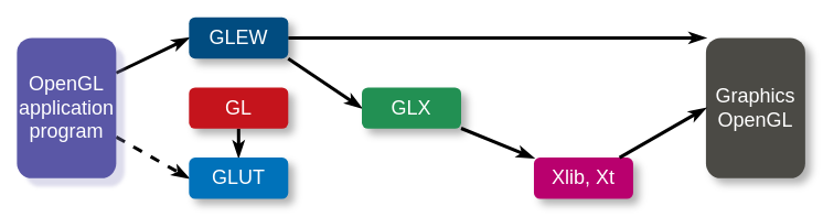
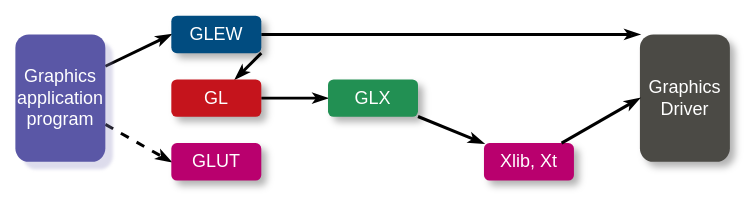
  <mxCell id="0" />
  <mxCell id="1" parent="0" />
  <mxCell id="2" style="edgeStyle=none;curved=1;rounded=0;orthogonalLoop=1;jettySize=auto;html=1;entryX=0;entryY=0.5;entryDx=0;entryDy=0;fontSize=24;startSize=8;endSize=8;exitX=1;exitY=0.706;exitDx=0;exitDy=0;exitPerimeter=0;strokeWidth=4;sourcePerimeterSpacing=0;fontColor=#FFFFFF;endArrow=classicThin;endFill=0;dashed=1;" edge="1" parent="1" source="15" target="9"><mxGeometry relative="1" as="geometry"><mxPoint x="158" y="192.086" as="sourcePoint" /></mxGeometry></mxCell>
  <mxCell id="3" style="edgeStyle=none;curved=1;rounded=0;orthogonalLoop=1;jettySize=auto;html=1;entryX=0;entryY=0.5;entryDx=0;entryDy=0;fontSize=24;startSize=8;endSize=8;exitX=1;exitY=0.25;exitDx=0;exitDy=0;strokeWidth=4;sourcePerimeterSpacing=0;fontColor=#FFFFFF;endArrow=classicThin;endFill=0;" edge="1" parent="1" source="15" target="6"><mxGeometry relative="1" as="geometry"><mxPoint x="158" y="76.929" as="sourcePoint" /></mxGeometry></mxCell>
- <mxCell id="4" style="edgeStyle=none;curved=1;rounded=0;orthogonalLoop=1;jettySize=auto;html=1;entryX=0;entryY=0.5;entryDx=0;entryDy=0;fontSize=24;startSize=8;endSize=8;exitX=1;exitY=1;exitDx=0;exitDy=0;strokeWidth=4;sourcePerimeterSpacing=0;fontColor=#FFFFFF;endArrow=classicThin;endFill=0;" edge="1" parent="1" source="6" target="11"><mxGeometry relative="1" as="geometry" /></mxCell>
+ <mxCell id="4" style="edgeStyle=none;curved=1;rounded=0;orthogonalLoop=1;jettySize=auto;html=1;fontSize=24;startSize=8;endSize=8;exitX=1;exitY=1;exitDx=0;exitDy=0;strokeWidth=4;sourcePerimeterSpacing=0;fontColor=#FFFFFF;endArrow=classicThin;endFill=0;" edge="1" parent="1" source="6" target="8"><mxGeometry relative="1" as="geometry" /></mxCell>
  <mxCell id="5" style="edgeStyle=none;curved=1;rounded=0;orthogonalLoop=1;jettySize=auto;html=1;fontSize=24;startSize=8;endSize=8;entryX=0;entryY=0;entryDx=0;entryDy=0;strokeWidth=4;sourcePerimeterSpacing=0;fontColor=#FFFFFF;endArrow=classicThin;endFill=0;" edge="1" parent="1" source="6" target="13"><mxGeometry relative="1" as="geometry"><mxPoint x="899" y="49" as="targetPoint" /></mxGeometry></mxCell>
  <mxCell id="6" value="GLEW" style="rounded=1;whiteSpace=wrap;html=1;fontSize=24;strokeWidth=1;fillColor=#014c80;fontColor=#FFFFFF;strokeColor=none;shadow=1;shadowOpacity=30;shadowOffsetX=7;shadowOffsetY=7;shadowBlur=5;" vertex="1" parent="1"><mxGeometry x="228" y="20" width="120" height="50" as="geometry" /></mxCell>
- <mxCell id="7" style="edgeStyle=none;curved=1;rounded=0;orthogonalLoop=1;jettySize=auto;html=1;fontSize=24;startSize=8;endSize=8;strokeWidth=4;sourcePerimeterSpacing=0;fontColor=#FFFFFF;endArrow=classicThin;endFill=0;" edge="1" parent="1" source="8" target="9"><mxGeometry relative="1" as="geometry" /></mxCell>
+ <mxCell id="7" style="edgeStyle=none;curved=1;rounded=0;orthogonalLoop=1;jettySize=auto;html=1;entryX=0;entryY=0.5;entryDx=0;entryDy=0;fontSize=24;startSize=8;endSize=8;strokeWidth=4;sourcePerimeterSpacing=0;fontColor=#FFFFFF;endArrow=classicThin;endFill=0;" edge="1" parent="1" source="8" target="11"><mxGeometry relative="1" as="geometry" /></mxCell>
  <mxCell id="8" value="GL" style="rounded=1;whiteSpace=wrap;html=1;fontSize=24;strokeWidth=1;fillColor=#c5141c;fontColor=#FFFFFF;strokeColor=none;shadow=1;shadowOpacity=30;shadowOffsetX=7;shadowOffsetY=7;shadowBlur=5;" vertex="1" parent="1"><mxGeometry x="228" y="105" width="120" height="50" as="geometry" /></mxCell>
- <mxCell id="9" value="GLUT" style="rounded=1;whiteSpace=wrap;html=1;fontSize=24;strokeWidth=1;fillColor=#0072ba;fontColor=#FFFFFF;strokeColor=none;shadow=1;shadowOpacity=30;shadowOffsetX=7;shadowOffsetY=7;shadowBlur=5;" vertex="1" parent="1"><mxGeometry x="228" y="190" width="120" height="50" as="geometry" /></mxCell>
+ <mxCell id="9" value="GLUT" style="rounded=1;whiteSpace=wrap;html=1;fontSize=24;strokeWidth=1;fillColor=#b9006e;fontColor=#FFFFFF;strokeColor=none;shadow=1;shadowOpacity=30;shadowOffsetX=7;shadowOffsetY=7;shadowBlur=5;" vertex="1" parent="1"><mxGeometry x="228" y="190" width="120" height="50" as="geometry" /></mxCell>
  <mxCell id="10" style="edgeStyle=none;curved=1;rounded=0;orthogonalLoop=1;jettySize=auto;html=1;fontSize=24;startSize=8;endSize=8;strokeWidth=4;sourcePerimeterSpacing=0;fontColor=#FFFFFF;endArrow=classicThin;endFill=0;" edge="1" parent="1" source="11" target="12"><mxGeometry relative="1" as="geometry" /></mxCell>
  <mxCell id="11" value="GLX" style="rounded=1;whiteSpace=wrap;html=1;fontSize=24;strokeWidth=1;fillColor=#229053;fontColor=#FFFFFF;strokeColor=none;shadow=1;shadowOpacity=30;shadowOffsetX=7;shadowOffsetY=7;shadowBlur=5;" vertex="1" parent="1"><mxGeometry x="437" y="105" width="120" height="50" as="geometry" /></mxCell>
  <mxCell id="12" value="Xlib, Xt" style="rounded=1;whiteSpace=wrap;html=1;fontSize=24;strokeWidth=1;fillColor=#b9006e;fontColor=#FFFFFF;strokeColor=none;shadow=1;shadowOpacity=30;shadowOffsetX=7;shadowOffsetY=7;shadowBlur=5;" vertex="1" parent="1"><mxGeometry x="645" y="190" width="120" height="50" as="geometry" /></mxCell>
- <mxCell id="13" value="Graphics OpenGL" style="rounded=1;whiteSpace=wrap;html=1;fontSize=24;strokeWidth=1;fillColor=#4b4a45;fontColor=#FFFFFF;strokeColor=none;shadow=1;shadowOpacity=30;shadowOffsetX=7;shadowOffsetY=7;shadowBlur=5;" vertex="1" parent="1"><mxGeometry x="853" y="45" width="120" height="170" as="geometry" /></mxCell>
+ <mxCell id="13" value="Graphics Driver" style="rounded=1;whiteSpace=wrap;html=1;fontSize=24;strokeWidth=1;fillColor=#4b4a45;fontColor=#FFFFFF;strokeColor=none;shadow=1;shadowOpacity=30;shadowOffsetX=7;shadowOffsetY=7;shadowBlur=5;" vertex="1" parent="1"><mxGeometry x="853" y="45" width="120" height="170" as="geometry" /></mxCell>
  <mxCell id="14" style="edgeStyle=none;curved=1;rounded=0;orthogonalLoop=1;jettySize=auto;html=1;entryX=0;entryY=0.5;entryDx=0;entryDy=0;fontSize=24;startSize=8;endSize=8;strokeWidth=4;sourcePerimeterSpacing=0;fontColor=#FFFFFF;endArrow=classicThin;endFill=0;" edge="1" parent="1" source="12" target="13"><mxGeometry relative="1" as="geometry" /></mxCell>
- <mxCell id="15" value="OpenGL&lt;div style=&quot;font-size: 24px;&quot;&gt;application&lt;/div&gt;&lt;div style=&quot;font-size: 24px;&quot;&gt;program&lt;/div&gt;" style="rounded=1;whiteSpace=wrap;html=1;fontSize=24;strokeWidth=1;fillColor=#5a57a6;strokeColor=none;fontColor=#FFFFFF;shadow=1;shadowOpacity=30;shadowOffsetX=10;shadowOffsetY=10;shadowBlur=2;shadowColor=#8F8BC0;linecap=round;" vertex="1" parent="1"><mxGeometry x="20" y="45" width="120" height="170" as="geometry" /></mxCell>
+ <mxCell id="15" value="Graphics&lt;div style=&quot;font-size: 24px;&quot;&gt;application&lt;/div&gt;&lt;div style=&quot;font-size: 24px;&quot;&gt;program&lt;/div&gt;" style="rounded=1;whiteSpace=wrap;html=1;fontSize=24;strokeWidth=1;fillColor=#5a57a6;strokeColor=none;fontColor=#FFFFFF;shadow=1;shadowOpacity=30;shadowOffsetX=10;shadowOffsetY=10;shadowBlur=2;shadowColor=#8F8BC0;linecap=round;" vertex="1" parent="1"><mxGeometry x="20" y="45" width="120" height="170" as="geometry" /></mxCell>
